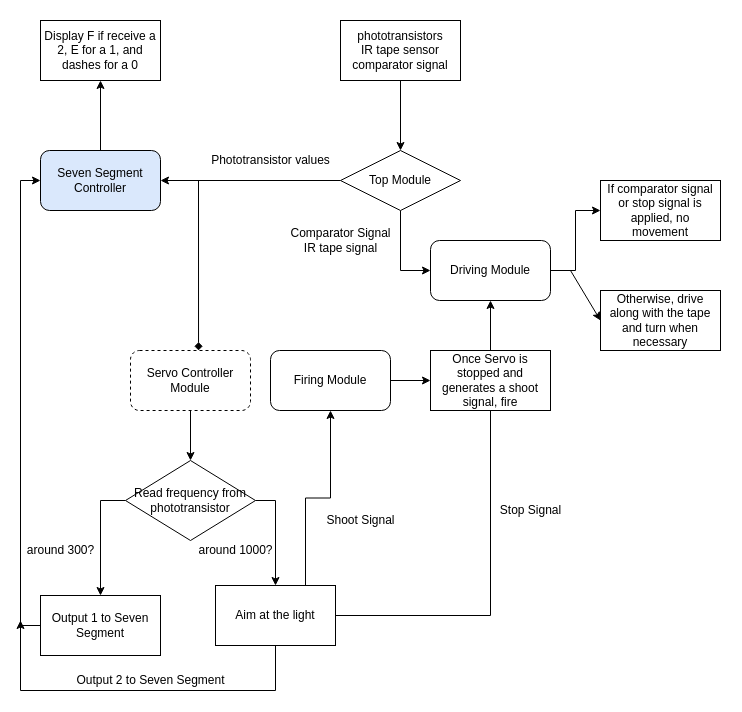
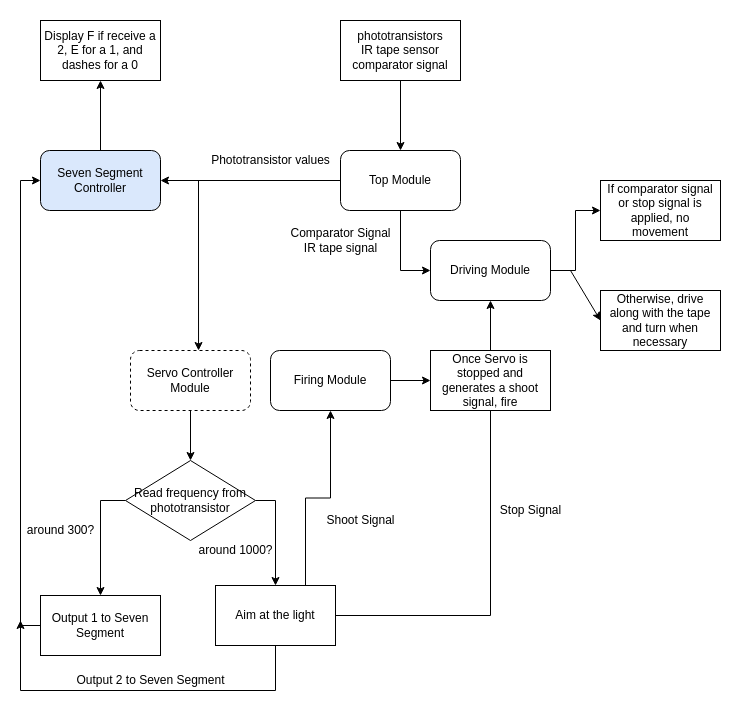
  <mxCell id="0" />
  <mxCell id="1" parent="0" />
- <mxCell id="2" value="" style="edgeStyle=orthogonalEdgeStyle;rounded=0;orthogonalLoop=1;jettySize=auto;html=1;entryX=0.567;entryY=0;entryDx=0;entryDy=0;entryPerimeter=0;endArrow=diamond;" parent="1" source="4" target="8" edge="1"><mxGeometry relative="1" as="geometry"><mxPoint x="200" y="180" as="targetPoint" /><Array as="points"><mxPoint x="198" y="180" /></Array></mxGeometry></mxCell>
+ <mxCell id="2" value="" style="edgeStyle=orthogonalEdgeStyle;rounded=0;orthogonalLoop=1;jettySize=auto;html=1;entryX=0.567;entryY=0;entryDx=0;entryDy=0;entryPerimeter=0;" parent="1" source="4" target="8" edge="1"><mxGeometry relative="1" as="geometry"><mxPoint x="200" y="180" as="targetPoint" /><Array as="points"><mxPoint x="198" y="180" /></Array></mxGeometry></mxCell>
  <mxCell id="3" style="edgeStyle=orthogonalEdgeStyle;rounded=0;orthogonalLoop=1;jettySize=auto;html=1;entryX=0;entryY=0.5;entryDx=0;entryDy=0;" parent="1" source="4" target="12" edge="1"><mxGeometry relative="1" as="geometry" /></mxCell>
- <mxCell id="4" value="Top Module" style="rhombus;whiteSpace=wrap;html=1;" parent="1" vertex="1"><mxGeometry x="340" y="150" width="120" height="60" as="geometry" /></mxCell>
+ <mxCell id="4" value="Top Module" style="rounded=1;whiteSpace=wrap;html=1;" parent="1" vertex="1"><mxGeometry x="340" y="150" width="120" height="60" as="geometry" /></mxCell>
  <mxCell id="5" value="" style="edgeStyle=orthogonalEdgeStyle;rounded=0;orthogonalLoop=1;jettySize=auto;html=1;" parent="1" source="6" target="4" edge="1"><mxGeometry relative="1" as="geometry" /></mxCell>
  <mxCell id="6" value="phototransistors&lt;br&gt;IR tape sensor&lt;br&gt;comparator signal" style="rounded=0;whiteSpace=wrap;html=1;" parent="1" vertex="1"><mxGeometry x="340" y="20" width="120" height="60" as="geometry" /></mxCell>
  <mxCell id="7" value="" style="edgeStyle=orthogonalEdgeStyle;rounded=0;orthogonalLoop=1;jettySize=auto;html=1;" parent="1" source="8" target="19" edge="1"><mxGeometry relative="1" as="geometry" /></mxCell>
  <mxCell id="8" value="Servo Controller Module" style="rounded=1;whiteSpace=wrap;html=1;dashed=1;" parent="1" vertex="1"><mxGeometry x="130" y="350" width="120" height="60" as="geometry" /></mxCell>
  <mxCell id="9" value="" style="edgeStyle=orthogonalEdgeStyle;rounded=0;orthogonalLoop=1;jettySize=auto;html=1;" parent="1" source="10" target="30" edge="1"><mxGeometry relative="1" as="geometry" /></mxCell>
  <mxCell id="10" value="Firing Module" style="rounded=1;whiteSpace=wrap;html=1;" parent="1" vertex="1"><mxGeometry x="270" y="350" width="120" height="60" as="geometry" /></mxCell>
  <mxCell id="11" value="" style="edgeStyle=orthogonalEdgeStyle;rounded=0;orthogonalLoop=1;jettySize=auto;html=1;" parent="1" source="12" target="34" edge="1"><mxGeometry relative="1" as="geometry" /></mxCell>
  <mxCell id="12" value="Driving Module&lt;br&gt;" style="rounded=1;whiteSpace=wrap;html=1;" parent="1" vertex="1"><mxGeometry x="430" y="240" width="120" height="60" as="geometry" /></mxCell>
  <mxCell id="13" style="edgeStyle=orthogonalEdgeStyle;rounded=0;orthogonalLoop=1;jettySize=auto;html=1;exitX=1;exitY=0.5;exitDx=0;exitDy=0;entryX=1;entryY=0.5;entryDx=0;entryDy=0;" parent="1" source="15" target="15" edge="1"><mxGeometry relative="1" as="geometry"><mxPoint x="200" y="180" as="targetPoint" /></mxGeometry></mxCell>
  <mxCell id="14" value="" style="edgeStyle=orthogonalEdgeStyle;rounded=0;orthogonalLoop=1;jettySize=auto;html=1;" parent="1" source="15" target="32" edge="1"><mxGeometry relative="1" as="geometry" /></mxCell>
  <mxCell id="15" value="Seven Segment Controller" style="rounded=1;whiteSpace=wrap;html=1;fillColor=#dae8fc;" parent="1" vertex="1"><mxGeometry x="40" y="150" width="120" height="60" as="geometry" /></mxCell>
  <mxCell id="16" value="Phototransistor values" style="text;html=1;align=center;verticalAlign=middle;resizable=0;points=[];autosize=1;strokeColor=none;fillColor=none;" parent="1" vertex="1"><mxGeometry x="205" y="150" width="130" height="20" as="geometry" /></mxCell>
  <mxCell id="17" style="edgeStyle=orthogonalEdgeStyle;rounded=0;orthogonalLoop=1;jettySize=auto;html=1;exitX=1;exitY=0.5;exitDx=0;exitDy=0;entryX=0.5;entryY=0;entryDx=0;entryDy=0;" parent="1" source="19" target="23" edge="1"><mxGeometry relative="1" as="geometry" /></mxCell>
  <mxCell id="18" style="edgeStyle=orthogonalEdgeStyle;rounded=0;orthogonalLoop=1;jettySize=auto;html=1;entryX=0.5;entryY=0;entryDx=0;entryDy=0;" parent="1" source="19" target="25" edge="1"><mxGeometry relative="1" as="geometry"><Array as="points"><mxPoint x="100" y="500" /></Array></mxGeometry></mxCell>
  <mxCell id="19" value="Read frequency from phototransistor" style="rhombus;whiteSpace=wrap;html=1;" parent="1" vertex="1"><mxGeometry x="125" y="460" width="130" height="80" as="geometry" /></mxCell>
  <mxCell id="20" style="edgeStyle=orthogonalEdgeStyle;rounded=0;orthogonalLoop=1;jettySize=auto;html=1;exitX=0.75;exitY=0;exitDx=0;exitDy=0;" parent="1" source="23" target="10" edge="1"><mxGeometry relative="1" as="geometry" /></mxCell>
  <mxCell id="21" style="edgeStyle=orthogonalEdgeStyle;rounded=0;orthogonalLoop=1;jettySize=auto;html=1;entryX=0.5;entryY=1;entryDx=0;entryDy=0;" parent="1" source="23" target="12" edge="1"><mxGeometry relative="1" as="geometry" /></mxCell>
  <mxCell id="22" style="edgeStyle=orthogonalEdgeStyle;rounded=0;orthogonalLoop=1;jettySize=auto;html=1;" edge="1" parent="1" source="23"><mxGeometry relative="1" as="geometry"><mxPoint x="20" y="620" as="targetPoint" /><Array as="points"><mxPoint x="275" y="690" /><mxPoint x="20" y="690" /></Array></mxGeometry></mxCell>
  <mxCell id="23" value="Aim at the light" style="rounded=0;whiteSpace=wrap;html=1;" parent="1" vertex="1"><mxGeometry x="215" y="585" width="120" height="60" as="geometry" /></mxCell>
  <mxCell id="24" style="edgeStyle=orthogonalEdgeStyle;rounded=0;orthogonalLoop=1;jettySize=auto;html=1;entryX=0;entryY=0.5;entryDx=0;entryDy=0;" edge="1" parent="1" source="25" target="15"><mxGeometry relative="1" as="geometry"><mxPoint x="20" y="170" as="targetPoint" /><Array as="points"><mxPoint x="20" y="625" /><mxPoint x="20" y="180" /></Array></mxGeometry></mxCell>
  <mxCell id="25" value="Output 1 to Seven Segment" style="rounded=0;whiteSpace=wrap;html=1;" parent="1" vertex="1"><mxGeometry x="40" y="595" width="120" height="60" as="geometry" /></mxCell>
- <mxCell id="26" value="around 300?" style="text;html=1;align=center;verticalAlign=middle;resizable=0;points=[];autosize=1;strokeColor=none;fillColor=none;" parent="1" vertex="1"><mxGeometry x="20" y="540" width="80" height="20" as="geometry" /></mxCell>
+ <mxCell id="26" value="around 300?" style="text;html=1;align=center;verticalAlign=middle;resizable=0;points=[];autosize=1;strokeColor=none;fillColor=none;" parent="1" vertex="1"><mxGeometry x="20" y="520" width="80" height="20" as="geometry" /></mxCell>
  <mxCell id="27" value="around 1000?" style="text;html=1;align=center;verticalAlign=middle;resizable=0;points=[];autosize=1;strokeColor=none;fillColor=none;" parent="1" vertex="1"><mxGeometry x="190" y="540" width="90" height="20" as="geometry" /></mxCell>
  <mxCell id="28" value="Shoot Signal" style="text;html=1;align=center;verticalAlign=middle;resizable=0;points=[];autosize=1;strokeColor=none;fillColor=none;" parent="1" vertex="1"><mxGeometry x="320" y="510" width="80" height="20" as="geometry" /></mxCell>
  <mxCell id="29" value="Stop Signal" style="text;html=1;align=center;verticalAlign=middle;resizable=0;points=[];autosize=1;strokeColor=none;fillColor=none;" parent="1" vertex="1"><mxGeometry x="490" y="500" width="80" height="20" as="geometry" /></mxCell>
  <mxCell id="30" value="Once Servo is stopped and generates a shoot signal, fire" style="rounded=0;whiteSpace=wrap;html=1;" parent="1" vertex="1"><mxGeometry x="430" y="350" width="120" height="60" as="geometry" /></mxCell>
  <mxCell id="31" value="" style="endArrow=classic;html=1;rounded=0;entryX=1;entryY=0.5;entryDx=0;entryDy=0;" parent="1" target="15" edge="1"><mxGeometry width="50" height="50" relative="1" as="geometry"><mxPoint x="200" y="180" as="sourcePoint" /><mxPoint x="230" y="135" as="targetPoint" /></mxGeometry></mxCell>
  <mxCell id="32" value="Display F if receive a 2, E for a 1, and dashes for a 0" style="rounded=0;whiteSpace=wrap;html=1;" parent="1" vertex="1"><mxGeometry x="40" y="20" width="120" height="60" as="geometry" /></mxCell>
  <mxCell id="33" value="Comparator Signal&lt;br&gt;IR tape signal" style="text;html=1;align=center;verticalAlign=middle;resizable=0;points=[];autosize=1;strokeColor=none;fillColor=none;" parent="1" vertex="1"><mxGeometry x="280" y="225" width="120" height="30" as="geometry" /></mxCell>
  <mxCell id="34" value="If comparator signal or stop signal is applied, no movement" style="rounded=0;whiteSpace=wrap;html=1;" parent="1" vertex="1"><mxGeometry x="600" y="180" width="120" height="60" as="geometry" /></mxCell>
  <mxCell id="35" value="Otherwise, drive along with the tape and turn when necessary" style="rounded=0;whiteSpace=wrap;html=1;" parent="1" vertex="1"><mxGeometry x="600" y="290" width="120" height="60" as="geometry" /></mxCell>
  <mxCell id="36" value="" style="endArrow=classic;html=1;rounded=0;entryX=0;entryY=0.5;entryDx=0;entryDy=0;" parent="1" target="35" edge="1"><mxGeometry width="50" height="50" relative="1" as="geometry"><mxPoint x="570" y="270" as="sourcePoint" /><mxPoint x="620.711" y="270" as="targetPoint" /></mxGeometry></mxCell>
  <mxCell id="37" value="Output 2 to Seven Segment" style="text;html=1;align=center;verticalAlign=middle;resizable=0;points=[];autosize=1;strokeColor=none;fillColor=none;" vertex="1" parent="1"><mxGeometry x="70" y="670" width="160" height="20" as="geometry" /></mxCell>
